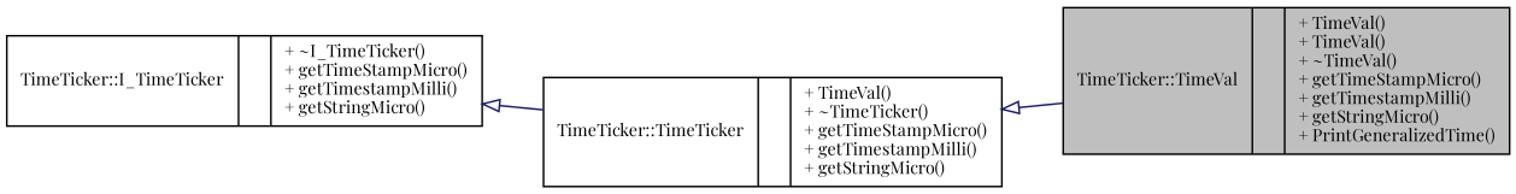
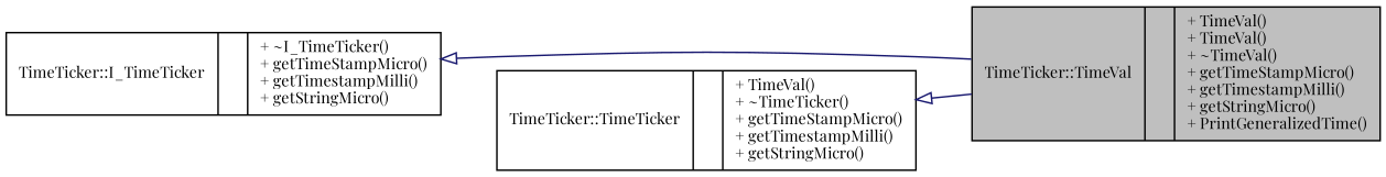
  digraph {
    fontname="Playfair Display"
    rankdir=LR
    node [color=black fillcolor=white fontname="Playfair Display" fontsize=10 shape=record style=filled]
    edge [arrowtail=onormal color=midnightblue dir=back fontname="Playfair Display" fontsize=10 labelfontname=Helvetica labelfontsize=10 style=solid]
    n1 [fillcolor=grey75 fontcolor=black height=0.2 label="{TimeTicker::TimeVal\n||+ TimeVal()\l+ TimeVal()\l+ ~TimeVal()\l+ getTimeStampMicro()\l+ getTimestampMilli()\l+ getStringMicro()\l+ PrintGeneralizedTime()\l}" width=0.4]
    n2 [height=0.2 label="{TimeTicker::TimeTicker\n||+ TimeVal()\l+ ~TimeTicker()\l+ getTimeStampMicro()\l+ getTimestampMilli()\l+ getStringMicro()\l}" width=0.4]
    n3 [height=0.2 label="{TimeTicker::I_TimeTicker\n||+ ~I_TimeTicker()\l+ getTimeStampMicro()\l+ getTimestampMilli()\l+ getStringMicro()\l}" width=0.4]
    n2 -> n1
-   n3 -> n2
+   n3 -> n1
  }
